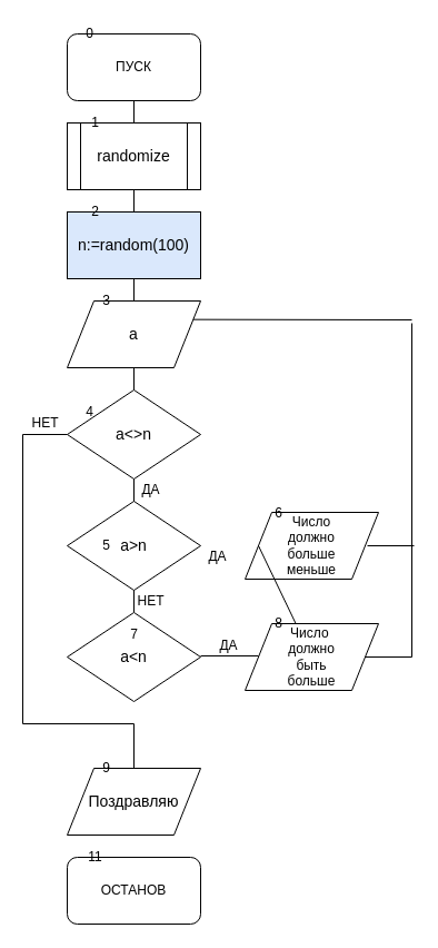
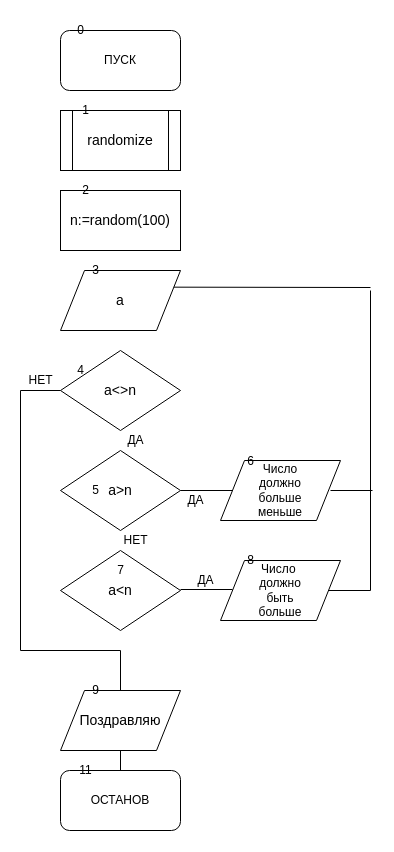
  <mxCell id="0" />
  <mxCell id="1" parent="0" />
- <mxCell id="2" value="" style="endArrow=none;html=1;entryX=0.5;entryY=1;entryDx=0;entryDy=0;" edge="1" parent="1" source="10" target="3"><mxGeometry width="50" height="50" relative="1" as="geometry"><mxPoint x="200" y="130" as="sourcePoint" /><mxPoint x="250" y="80" as="targetPoint" /></mxGeometry></mxCell>
  <mxCell id="3" value="ПУСК" style="rounded=1;whiteSpace=wrap;html=1;" vertex="1" parent="1"><mxGeometry x="60" y="30" width="120" height="60" as="geometry" /></mxCell>
  <mxCell id="4" value="ОСТАНОВ" style="rounded=1;whiteSpace=wrap;html=1;" vertex="1" parent="1"><mxGeometry x="60" y="770" width="120" height="60" as="geometry" /></mxCell>
  <mxCell id="5" value="&lt;font style=&quot;font-size: 14px&quot;&gt;randomize&lt;/font&gt;" style="shape=process;whiteSpace=wrap;html=1;backgroundOutline=1;" vertex="1" parent="1"><mxGeometry x="60" y="110" width="120" height="60" as="geometry" /></mxCell>
- <mxCell id="6" value="&lt;font style=&quot;font-size: 14px&quot;&gt;n:=random(100)&lt;/font&gt;" style="rounded=0;whiteSpace=wrap;html=1;fillColor=#dae8fc;" vertex="1" parent="1"><mxGeometry x="60" y="190" width="120" height="60" as="geometry" /></mxCell>
+ <mxCell id="6" value="&lt;font style=&quot;font-size: 14px&quot;&gt;n:=random(100)&lt;/font&gt;" style="rounded=0;whiteSpace=wrap;html=1;" vertex="1" parent="1"><mxGeometry x="60" y="190" width="120" height="60" as="geometry" /></mxCell>
  <mxCell id="7" value="&lt;font style=&quot;font-size: 14px&quot;&gt;a&lt;/font&gt;" style="shape=parallelogram;perimeter=parallelogramPerimeter;whiteSpace=wrap;html=1;" vertex="1" parent="1"><mxGeometry x="60" y="270" width="120" height="60" as="geometry" /></mxCell>
  <mxCell id="8" value="&lt;font style=&quot;font-size: 14px&quot;&gt;a&amp;lt;&amp;gt;n&lt;/font&gt;" style="rhombus;whiteSpace=wrap;html=1;" vertex="1" parent="1"><mxGeometry x="60" y="350" width="120" height="80" as="geometry" /></mxCell>
  <mxCell id="9" value="&lt;font style=&quot;font-size: 14px&quot;&gt;a&amp;gt;n&lt;/font&gt;" style="rhombus;whiteSpace=wrap;html=1;" vertex="1" parent="1"><mxGeometry x="60" y="450" width="120" height="80" as="geometry" /></mxCell>
  <mxCell id="10" value="&lt;font style=&quot;font-size: 14px&quot;&gt;a&amp;lt;n&lt;/font&gt;" style="rhombus;whiteSpace=wrap;html=1;" vertex="1" parent="1"><mxGeometry x="60" y="550" width="120" height="80" as="geometry" /></mxCell>
  <mxCell id="11" value="Число&lt;br&gt;должно&lt;br&gt;больше&lt;br&gt;меньше" style="shape=parallelogram;perimeter=parallelogramPerimeter;whiteSpace=wrap;html=1;" vertex="1" parent="1"><mxGeometry x="220" y="460" width="120" height="60" as="geometry" /></mxCell>
  <mxCell id="12" value="Число&amp;nbsp;&lt;br&gt;должно&lt;br&gt;быть&lt;br&gt;больше" style="shape=parallelogram;perimeter=parallelogramPerimeter;whiteSpace=wrap;html=1;" vertex="1" parent="1"><mxGeometry x="220" y="560" width="120" height="60" as="geometry" /></mxCell>
  <mxCell id="13" value="&lt;font style=&quot;font-size: 14px&quot;&gt;Поздравляю&lt;/font&gt;" style="shape=parallelogram;perimeter=parallelogramPerimeter;whiteSpace=wrap;html=1;" vertex="1" parent="1"><mxGeometry x="60" y="690" width="120" height="60" as="geometry" /></mxCell>
  <mxCell id="14" value="" style="endArrow=none;html=1;entryX=0.5;entryY=0;entryDx=0;entryDy=0;" edge="1" parent="1" target="13"><mxGeometry width="50" height="50" relative="1" as="geometry"><mxPoint x="120" y="650" as="sourcePoint" /><mxPoint x="110" y="850" as="targetPoint" /></mxGeometry></mxCell>
  <mxCell id="15" value="" style="endArrow=none;html=1;" edge="1" parent="1"><mxGeometry width="50" height="50" relative="1" as="geometry"><mxPoint x="20" y="650" as="sourcePoint" /><mxPoint x="20" y="390" as="targetPoint" /></mxGeometry></mxCell>
  <mxCell id="16" value="" style="endArrow=none;html=1;" edge="1" parent="1"><mxGeometry width="50" height="50" relative="1" as="geometry"><mxPoint x="20" y="650" as="sourcePoint" /><mxPoint x="120" y="650" as="targetPoint" /></mxGeometry></mxCell>
  <mxCell id="17" value="" style="endArrow=none;html=1;entryX=0;entryY=0.5;entryDx=0;entryDy=0;" edge="1" parent="1" target="8"><mxGeometry width="50" height="50" relative="1" as="geometry"><mxPoint x="20" y="390" as="sourcePoint" /><mxPoint x="60" y="350" as="targetPoint" /></mxGeometry></mxCell>
- <mxCell id="18" value="" style="endArrow=none;html=1;exitX=0;exitY=0.5;exitDx=0;exitDy=0;" edge="1" parent="1" source="11" target="12"><mxGeometry width="50" height="50" relative="1" as="geometry"><mxPoint x="20" y="900" as="sourcePoint" /><mxPoint x="70" y="850" as="targetPoint" /></mxGeometry></mxCell>
+ <mxCell id="18" value="" style="endArrow=none;html=1;entryX=1;entryY=0.5;entryDx=0;entryDy=0;exitX=0;exitY=0.5;exitDx=0;exitDy=0;" edge="1" parent="1" source="11" target="9"><mxGeometry width="50" height="50" relative="1" as="geometry"><mxPoint x="20" y="900" as="sourcePoint" /><mxPoint x="70" y="850" as="targetPoint" /></mxGeometry></mxCell>
  <mxCell id="19" value="" style="endArrow=none;html=1;entryX=1;entryY=0.5;entryDx=0;entryDy=0;exitX=0;exitY=0.5;exitDx=0;exitDy=0;" edge="1" parent="1"><mxGeometry width="50" height="50" relative="1" as="geometry"><mxPoint x="232" y="589" as="sourcePoint" /><mxPoint x="180" y="589" as="targetPoint" /></mxGeometry></mxCell>
  <mxCell id="20" value="" style="endArrow=none;html=1;entryX=1;entryY=0.5;entryDx=0;entryDy=0;" edge="1" parent="1" target="12"><mxGeometry width="50" height="50" relative="1" as="geometry"><mxPoint x="370" y="590" as="sourcePoint" /><mxPoint x="70" y="850" as="targetPoint" /></mxGeometry></mxCell>
  <mxCell id="21" value="" style="endArrow=none;html=1;entryX=1;entryY=0.5;entryDx=0;entryDy=0;" edge="1" parent="1"><mxGeometry width="50" height="50" relative="1" as="geometry"><mxPoint x="372" y="490" as="sourcePoint" /><mxPoint x="330" y="490" as="targetPoint" /></mxGeometry></mxCell>
  <mxCell id="22" value="" style="endArrow=none;html=1;" edge="1" parent="1"><mxGeometry width="50" height="50" relative="1" as="geometry"><mxPoint x="370" y="590" as="sourcePoint" /><mxPoint x="370" y="290" as="targetPoint" /></mxGeometry></mxCell>
  <mxCell id="23" value="" style="endArrow=none;html=1;entryX=1;entryY=0.25;entryDx=0;entryDy=0;" edge="1" parent="1" target="7"><mxGeometry width="50" height="50" relative="1" as="geometry"><mxPoint x="370" y="287" as="sourcePoint" /><mxPoint x="190" y="420" as="targetPoint" /></mxGeometry></mxCell>
  <mxCell id="24" value="НЕТ" style="text;html=1;align=center;verticalAlign=middle;resizable=0;points=[];;autosize=1;" vertex="1" parent="1"><mxGeometry x="20" y="370" width="40" height="20" as="geometry" /></mxCell>
  <mxCell id="25" value="ДА" style="text;html=1;align=center;verticalAlign=middle;resizable=0;points=[];;autosize=1;" vertex="1" parent="1"><mxGeometry x="120" y="430" width="30" height="20" as="geometry" /></mxCell>
  <mxCell id="26" value="ДА" style="text;html=1;align=center;verticalAlign=middle;resizable=0;points=[];;autosize=1;" vertex="1" parent="1"><mxGeometry x="180" y="490" width="30" height="20" as="geometry" /></mxCell>
  <mxCell id="27" value="НЕТ" style="text;html=1;align=center;verticalAlign=middle;resizable=0;points=[];;autosize=1;" vertex="1" parent="1"><mxGeometry x="115" y="530" width="40" height="20" as="geometry" /></mxCell>
  <mxCell id="28" value="ДА" style="text;html=1;align=center;verticalAlign=middle;resizable=0;points=[];;autosize=1;" vertex="1" parent="1"><mxGeometry x="190" y="570" width="30" height="20" as="geometry" /></mxCell>
  <mxCell id="29" value="0" style="text;html=1;align=center;verticalAlign=middle;resizable=0;points=[];;autosize=1;" vertex="1" parent="1"><mxGeometry x="70" y="20" width="20" height="20" as="geometry" /></mxCell>
  <mxCell id="30" value="1" style="text;html=1;align=center;verticalAlign=middle;resizable=0;points=[];;autosize=1;" vertex="1" parent="1"><mxGeometry x="75" y="100" width="20" height="20" as="geometry" /></mxCell>
  <mxCell id="31" value="2" style="text;html=1;align=center;verticalAlign=middle;resizable=0;points=[];;autosize=1;" vertex="1" parent="1"><mxGeometry x="75" y="180" width="20" height="20" as="geometry" /></mxCell>
  <mxCell id="32" value="3" style="text;html=1;align=center;verticalAlign=middle;resizable=0;points=[];;autosize=1;" vertex="1" parent="1"><mxGeometry x="85" y="260" width="20" height="20" as="geometry" /></mxCell>
  <mxCell id="33" value="4" style="text;html=1;align=center;verticalAlign=middle;resizable=0;points=[];;autosize=1;" vertex="1" parent="1"><mxGeometry x="70" y="360" width="20" height="20" as="geometry" /></mxCell>
  <mxCell id="34" value="5" style="text;html=1;align=center;verticalAlign=middle;resizable=0;points=[];;autosize=1;" vertex="1" parent="1"><mxGeometry x="85" y="480" width="20" height="20" as="geometry" /></mxCell>
  <mxCell id="35" value="6" style="text;html=1;align=center;verticalAlign=middle;resizable=0;points=[];;autosize=1;" vertex="1" parent="1"><mxGeometry x="240" y="451" width="20" height="20" as="geometry" /></mxCell>
  <mxCell id="36" value="7" style="text;html=1;align=center;verticalAlign=middle;resizable=0;points=[];;autosize=1;" vertex="1" parent="1"><mxGeometry x="110" y="560" width="20" height="20" as="geometry" /></mxCell>
  <mxCell id="37" value="8" style="text;html=1;align=center;verticalAlign=middle;resizable=0;points=[];;autosize=1;" vertex="1" parent="1"><mxGeometry x="240" y="550" width="20" height="20" as="geometry" /></mxCell>
  <mxCell id="38" value="9" style="text;html=1;align=center;verticalAlign=middle;resizable=0;points=[];;autosize=1;" vertex="1" parent="1"><mxGeometry x="85" y="680" width="20" height="20" as="geometry" /></mxCell>
  <mxCell id="39" value="11" style="text;html=1;align=center;verticalAlign=middle;resizable=0;points=[];;autosize=1;" vertex="1" parent="1"><mxGeometry x="70" y="760" width="30" height="20" as="geometry" /></mxCell>
+ <mxCell id="40" value="" style="endArrow=none;html=1;entryX=0.5;entryY=1;entryDx=0;entryDy=0;exitX=0.5;exitY=0;exitDx=0;exitDy=0;" edge="1" parent="1" source="4" target="13"><mxGeometry width="50" height="50" relative="1" as="geometry"><mxPoint x="250" y="780" as="sourcePoint" /><mxPoint x="300" y="730" as="targetPoint" /></mxGeometry></mxCell>
